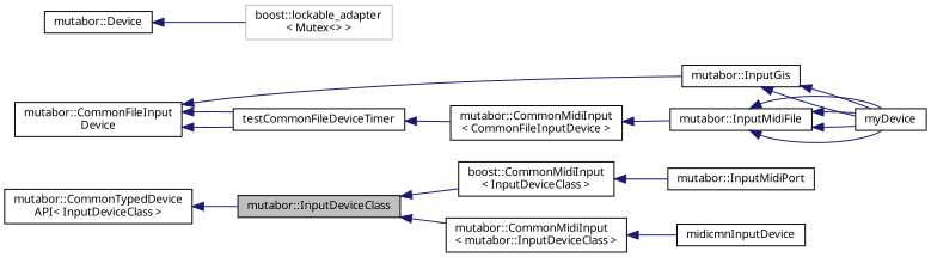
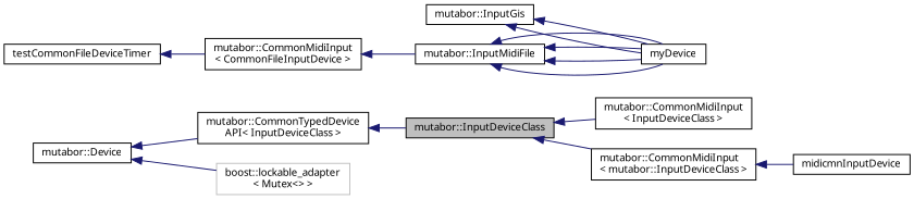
  digraph {
    rankdir=LR
    node [color=black fillcolor=white fontname=Sans fontsize=10 shape=record style=filled]
    edge [color=midnightblue dir=back fontname=Sans fontsize=10 labelfontname=Sans labelfontsize=10 style=solid]
    n1 [fillcolor=grey75 fontcolor=black height=0.2 label="mutabor::InputDeviceClass" width=0.4]
-   n2 [height=0.2 label="boost::CommonMidiInput\l\< InputDeviceClass \>" width=0.4]
+   n2 [height=0.2 label="mutabor::CommonMidiInput\l\< InputDeviceClass \>" width=0.4]
    n3 [height=0.2 label="mutabor::CommonMidiInput\l\< mutabor::InputDeviceClass \>" width=0.4]
-   n4 [height=0.2 label="mutabor::InputMidiPort" width=0.4]
    n5 [height=0.2 label=midicmnInputDevice width=0.4]
-   n6 [height=0.2 label="mutabor::CommonFileInput\lDevice" width=0.4]
    n7 [height=0.2 label="mutabor::InputGis" width=0.4]
    n8 [height=0.2 label=testCommonFileDeviceTimer width=0.4]
    n9 [height=0.2 label="mutabor::CommonTypedDevice\lAPI\< InputDeviceClass \>" width=0.4]
    n10 [height=0.2 label="mutabor::Device" width=0.4]
    n11 [color=grey75 height=0.2 label="boost::lockable_adapter\l\< Mutex\<\> \>" width=0.4]
    n12 [height=0.2 label="mutabor::CommonMidiInput\l\< CommonFileInputDevice \>" width=0.4]
    n13 [height=0.2 label="mutabor::InputMidiFile" width=0.4]
    n14 [height=0.2 label=myDevice width=0.4]
    n1 -> n2
    n1 -> n3
-   n2 -> n4
    n3 -> n5
-   n6 -> n7
-   n6 -> n8
-   n6 -> n8
    n7 -> n14
    n7 -> n14
    n8 -> n12
    n9 -> n1
+   n10 -> n9
    n10 -> n11
    n12 -> n13
    n13 -> n14
    n13 -> n14
    n13 -> n14
    n13 -> n14
  }
